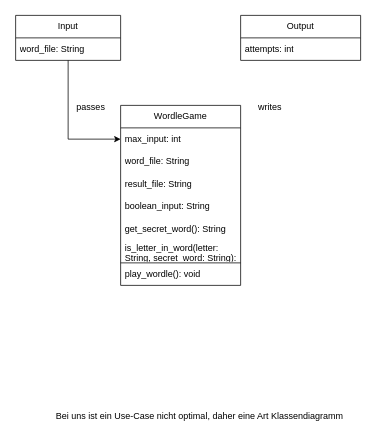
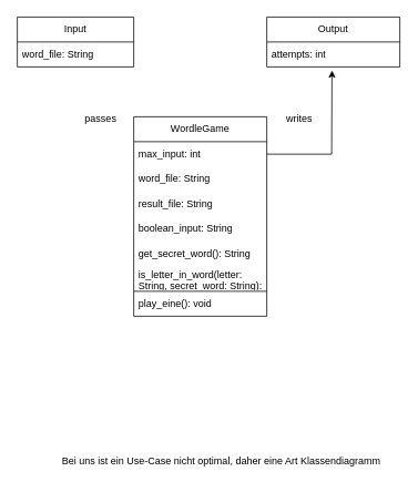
  <mxCell id="0" />
  <mxCell id="1" parent="0" />
- <mxCell id="2" style="edgeStyle=orthogonalEdgeStyle;rounded=0;orthogonalLoop=1;jettySize=auto;html=1;" edge="1" parent="1" source="3" target="6"><mxGeometry relative="1" as="geometry" /></mxCell>
  <mxCell id="3" value="Input" style="swimlane;fontStyle=0;childLayout=stackLayout;horizontal=1;startSize=30;horizontalStack=0;resizeParent=1;resizeParentMax=0;resizeLast=0;collapsible=1;marginBottom=0;whiteSpace=wrap;html=1;" parent="1" vertex="1"><mxGeometry x="20" y="20" width="140" height="60" as="geometry" /></mxCell>
  <mxCell id="4" value="word_file: String" style="text;strokeColor=none;fillColor=none;align=left;verticalAlign=middle;spacingLeft=4;spacingRight=4;overflow=hidden;points=[[0,0.5],[1,0.5]];portConstraint=eastwest;rotatable=0;whiteSpace=wrap;html=1;" parent="3" vertex="1"><mxGeometry y="30" width="140" height="30" as="geometry" /></mxCell>
  <mxCell id="5" value="WordleGame" style="swimlane;fontStyle=0;childLayout=stackLayout;horizontal=1;startSize=30;horizontalStack=0;resizeParent=1;resizeParentMax=0;resizeLast=0;collapsible=1;marginBottom=0;whiteSpace=wrap;html=1;" parent="1" vertex="1"><mxGeometry x="160" y="140" width="160" height="240" as="geometry" /></mxCell>
  <mxCell id="6" value="max_input: int" style="text;strokeColor=none;fillColor=none;align=left;verticalAlign=middle;spacingLeft=4;spacingRight=4;overflow=hidden;points=[[0,0.5],[1,0.5]];portConstraint=eastwest;rotatable=0;whiteSpace=wrap;html=1;" parent="5" vertex="1"><mxGeometry y="30" width="160" height="30" as="geometry" /></mxCell>
  <mxCell id="7" value="word_file: String" style="text;strokeColor=none;fillColor=none;align=left;verticalAlign=middle;spacingLeft=4;spacingRight=4;overflow=hidden;points=[[0,0.5],[1,0.5]];portConstraint=eastwest;rotatable=0;whiteSpace=wrap;html=1;" parent="5" vertex="1"><mxGeometry y="60" width="160" height="30" as="geometry" /></mxCell>
  <mxCell id="8" value="result_file: String" style="text;strokeColor=none;fillColor=none;align=left;verticalAlign=middle;spacingLeft=4;spacingRight=4;overflow=hidden;points=[[0,0.5],[1,0.5]];portConstraint=eastwest;rotatable=0;whiteSpace=wrap;html=1;" parent="5" vertex="1"><mxGeometry y="90" width="160" height="30" as="geometry" /></mxCell>
  <mxCell id="9" value="boolean_input: String" style="text;strokeColor=none;fillColor=none;align=left;verticalAlign=middle;spacingLeft=4;spacingRight=4;overflow=hidden;points=[[0,0.5],[1,0.5]];portConstraint=eastwest;rotatable=0;whiteSpace=wrap;html=1;" parent="5" vertex="1"><mxGeometry y="120" width="160" height="30" as="geometry" /></mxCell>
  <mxCell id="10" value="" style="endArrow=none;html=1;rounded=0;" parent="5" edge="1"><mxGeometry width="50" height="50" relative="1" as="geometry"><mxPoint y="210" as="sourcePoint" /><mxPoint x="160" y="210" as="targetPoint" /></mxGeometry></mxCell>
  <mxCell id="11" value="get_secret_word(): String" style="text;strokeColor=none;fillColor=none;align=left;verticalAlign=middle;spacingLeft=4;spacingRight=4;overflow=hidden;points=[[0,0.5],[1,0.5]];portConstraint=eastwest;rotatable=0;whiteSpace=wrap;html=1;" parent="5" vertex="1"><mxGeometry y="150" width="160" height="30" as="geometry" /></mxCell>
  <mxCell id="12" value="is_letter_in_word(letter: String, secret_word: String): boolean" style="text;strokeColor=none;fillColor=none;align=left;verticalAlign=middle;spacingLeft=4;spacingRight=4;overflow=hidden;points=[[0,0.5],[1,0.5]];portConstraint=eastwest;rotatable=0;whiteSpace=wrap;html=1;" parent="5" vertex="1"><mxGeometry y="180" width="160" height="30" as="geometry" /></mxCell>
- <mxCell id="13" value="play_wordle(): void" style="text;strokeColor=none;fillColor=none;align=left;verticalAlign=middle;spacingLeft=4;spacingRight=4;overflow=hidden;points=[[0,0.5],[1,0.5]];portConstraint=eastwest;rotatable=0;whiteSpace=wrap;html=1;" parent="5" vertex="1"><mxGeometry y="210" width="160" height="30" as="geometry" /></mxCell>
+ <mxCell id="13" value="play_eine(): void" style="text;strokeColor=none;fillColor=none;align=left;verticalAlign=middle;spacingLeft=4;spacingRight=4;overflow=hidden;points=[[0,0.5],[1,0.5]];portConstraint=eastwest;rotatable=0;whiteSpace=wrap;html=1;" parent="5" vertex="1"><mxGeometry y="210" width="160" height="30" as="geometry" /></mxCell>
  <mxCell id="14" value="Output" style="swimlane;fontStyle=0;childLayout=stackLayout;horizontal=1;startSize=30;horizontalStack=0;resizeParent=1;resizeParentMax=0;resizeLast=0;collapsible=1;marginBottom=0;whiteSpace=wrap;html=1;" parent="1" vertex="1"><mxGeometry x="320" y="20" width="160" height="60" as="geometry" /></mxCell>
  <mxCell id="15" value="attempts: int" style="text;strokeColor=none;fillColor=none;align=left;verticalAlign=middle;spacingLeft=4;spacingRight=4;overflow=hidden;points=[[0,0.5],[1,0.5]];portConstraint=eastwest;rotatable=0;whiteSpace=wrap;html=1;" parent="14" vertex="1"><mxGeometry y="30" width="160" height="30" as="geometry" /></mxCell>
  <mxCell id="16" value="passes" style="text;html=1;align=center;verticalAlign=middle;resizable=0;points=[];autosize=1;strokeColor=none;fillColor=none;" parent="1" vertex="1"><mxGeometry x="90" y="128" width="60" height="30" as="geometry" /></mxCell>
  <mxCell id="17" value="Bei uns ist ein Use-Case nicht optimal, daher eine Art Klassendiagramm" style="text;html=1;align=center;verticalAlign=middle;resizable=0;points=[];autosize=1;strokeColor=none;fillColor=none;" parent="1" vertex="1"><mxGeometry x="60" y="540" width="410" height="30" as="geometry" /></mxCell>
+ <mxCell id="18" value="" style="endArrow=classic;html=1;rounded=0;entryX=0.49;entryY=1.145;entryDx=0;entryDy=0;entryPerimeter=0;exitX=1;exitY=0.5;exitDx=0;exitDy=0;" edge="1" parent="1" source="6" target="15"><mxGeometry width="50" height="50" relative="1" as="geometry"><mxPoint x="210" y="230" as="sourcePoint" /><mxPoint x="260" y="180" as="targetPoint" /><Array as="points"><mxPoint x="398" y="185" /></Array></mxGeometry></mxCell>
  <mxCell id="19" value="writes" style="text;html=1;align=center;verticalAlign=middle;resizable=0;points=[];autosize=1;strokeColor=none;fillColor=none;" vertex="1" parent="1"><mxGeometry x="334" y="128" width="50" height="30" as="geometry" /></mxCell>
